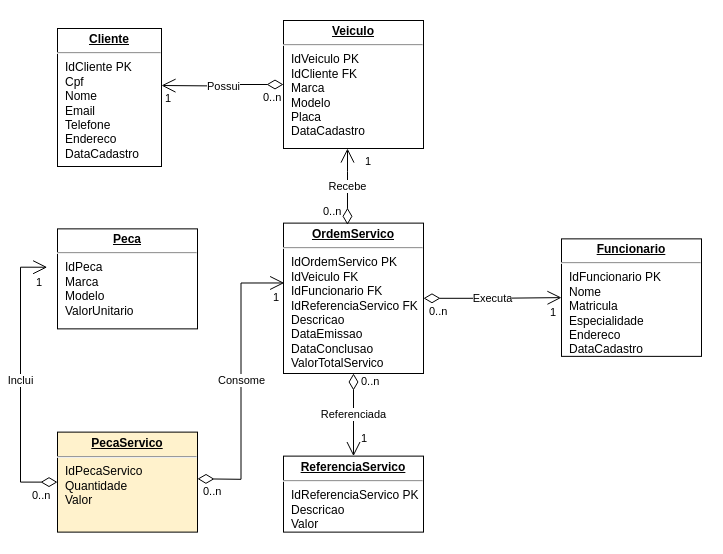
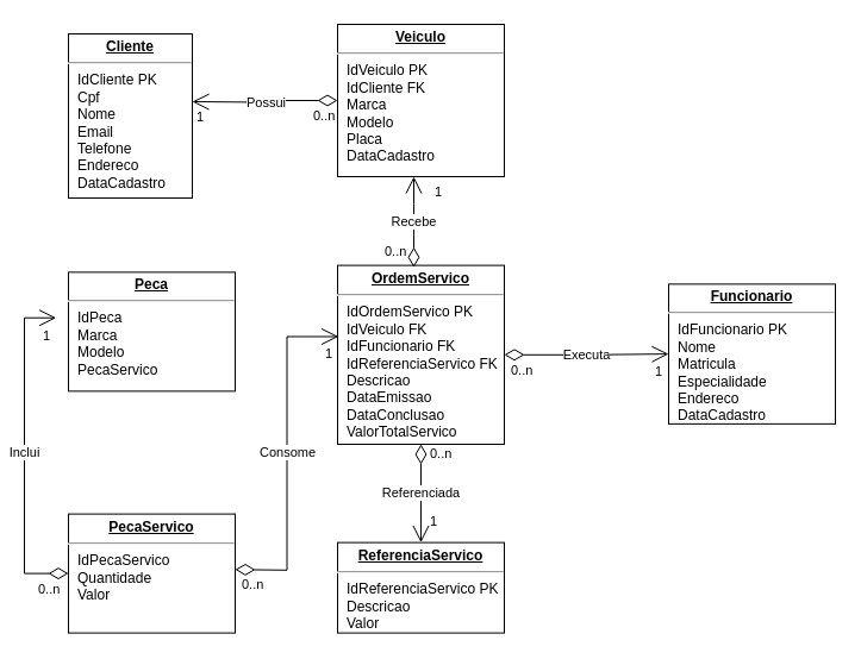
  <mxCell id="0" />
  <mxCell id="1" parent="0" />
  <mxCell id="2" value="&lt;p style=&quot;margin: 0px ; margin-top: 4px ; text-align: center ; text-decoration: underline&quot;&gt;&lt;b&gt;Cliente&lt;/b&gt;&lt;/p&gt;&lt;hr&gt;&lt;p style=&quot;margin: 0px ; margin-left: 8px&quot;&gt;IdCliente PK&lt;/p&gt;&lt;p style=&quot;margin: 0px ; margin-left: 8px&quot;&gt;Cpf&lt;/p&gt;&lt;p style=&quot;margin: 0px ; margin-left: 8px&quot;&gt;Nome&lt;br&gt;Email&lt;/p&gt;&lt;p style=&quot;margin: 0px ; margin-left: 8px&quot;&gt;Telefone&lt;br&gt;&lt;/p&gt;&lt;p style=&quot;margin: 0px ; margin-left: 8px&quot;&gt;Endereco&lt;br&gt;&lt;/p&gt;&lt;p style=&quot;margin: 0px ; margin-left: 8px&quot;&gt;DataCadastro&lt;/p&gt;" style="verticalAlign=top;align=left;overflow=fill;fontSize=12;fontFamily=Helvetica;html=1;rounded=0;shadow=0;comic=0;labelBackgroundColor=none;strokeWidth=1" parent="1" vertex="1"><mxGeometry x="57" y="28" width="104" height="138" as="geometry" /></mxCell>
  <mxCell id="3" value="&lt;p style=&quot;margin: 0px ; margin-top: 4px ; text-align: center ; text-decoration: underline&quot;&gt;&lt;b&gt;Veiculo&lt;/b&gt;&lt;/p&gt;&lt;hr&gt;&lt;p style=&quot;margin: 0px ; margin-left: 8px&quot;&gt;IdVeiculo PK&lt;/p&gt;&lt;p style=&quot;margin: 0px ; margin-left: 8px&quot;&gt;IdCliente FK&lt;/p&gt;&lt;p style=&quot;margin: 0px ; margin-left: 8px&quot;&gt;Marca&lt;/p&gt;&lt;p style=&quot;margin: 0px ; margin-left: 8px&quot;&gt;Modelo&lt;/p&gt;&lt;p style=&quot;margin: 0px ; margin-left: 8px&quot;&gt;Placa&lt;/p&gt;&lt;p style=&quot;margin: 0px ; margin-left: 8px&quot;&gt;DataCadastro&lt;/p&gt;" style="verticalAlign=top;align=left;overflow=fill;fontSize=12;fontFamily=Helvetica;html=1;rounded=0;shadow=0;comic=0;labelBackgroundColor=none;strokeWidth=1" parent="1" vertex="1"><mxGeometry x="283" y="20" width="140" height="128" as="geometry" /></mxCell>
  <mxCell id="4" value="&lt;p style=&quot;margin: 0px ; margin-top: 4px ; text-align: center ; text-decoration: underline&quot;&gt;&lt;b&gt;OrdemServico&lt;/b&gt;&lt;/p&gt;&lt;hr&gt;&lt;p style=&quot;margin: 0px ; margin-left: 8px&quot;&gt;IdOrdemServico PK&lt;/p&gt;&lt;p style=&quot;margin: 0px ; margin-left: 8px&quot;&gt;IdVeiculo FK&lt;/p&gt;&lt;p style=&quot;margin: 0px ; margin-left: 8px&quot;&gt;IdFuncionario FK&lt;/p&gt;&lt;p style=&quot;margin: 0px ; margin-left: 8px&quot;&gt;IdReferenciaServico FK&lt;/p&gt;&lt;p style=&quot;margin: 0px ; margin-left: 8px&quot;&gt;Descricao&lt;/p&gt;&lt;p style=&quot;margin: 0px ; margin-left: 8px&quot;&gt;DataEmissao&lt;/p&gt;&lt;p style=&quot;margin: 0px ; margin-left: 8px&quot;&gt;DataConclusao&lt;/p&gt;&lt;p style=&quot;margin: 0px ; margin-left: 8px&quot;&gt;ValorTotalServico&lt;/p&gt;&lt;p style=&quot;margin: 0px ; margin-left: 8px&quot;&gt;&lt;br&gt;&lt;/p&gt;" style="verticalAlign=top;align=left;overflow=fill;fontSize=12;fontFamily=Helvetica;html=1;rounded=0;shadow=0;comic=0;labelBackgroundColor=none;strokeWidth=1" parent="1" vertex="1"><mxGeometry x="283" y="222.62" width="140" height="150.38" as="geometry" /></mxCell>
  <mxCell id="5" value="&lt;p style=&quot;margin: 0px ; margin-top: 4px ; text-align: center ; text-decoration: underline&quot;&gt;&lt;b&gt;Funcionario&lt;/b&gt;&lt;/p&gt;&lt;hr&gt;&lt;p style=&quot;margin: 0px ; margin-left: 8px&quot;&gt;IdFuncionario PK&lt;/p&gt;&lt;p style=&quot;margin: 0px ; margin-left: 8px&quot;&gt;Nome&lt;/p&gt;&lt;p style=&quot;margin: 0px ; margin-left: 8px&quot;&gt;Matricula&lt;/p&gt;&lt;p style=&quot;margin: 0px ; margin-left: 8px&quot;&gt;Especialidade&lt;/p&gt;&lt;p style=&quot;margin: 0px ; margin-left: 8px&quot;&gt;Endereco&lt;/p&gt;&lt;p style=&quot;margin: 0px ; margin-left: 8px&quot;&gt;DataCadastro&lt;/p&gt;" style="verticalAlign=top;align=left;overflow=fill;fontSize=12;fontFamily=Helvetica;html=1;rounded=0;shadow=0;comic=0;labelBackgroundColor=none;strokeWidth=1" parent="1" vertex="1"><mxGeometry x="561" y="238.37" width="140" height="117.5" as="geometry" /></mxCell>
  <mxCell id="6" value="&lt;p style=&quot;margin: 0px ; margin-top: 4px ; text-align: center ; text-decoration: underline&quot;&gt;&lt;b&gt;ReferenciaServico&lt;/b&gt;&lt;/p&gt;&lt;hr&gt;&lt;p style=&quot;margin: 0px ; margin-left: 8px&quot;&gt;IdReferenciaServico PK&lt;br&gt;Descricao&lt;/p&gt;&lt;p style=&quot;margin: 0px ; margin-left: 8px&quot;&gt;Valor&lt;/p&gt;" style="verticalAlign=top;align=left;overflow=fill;fontSize=12;fontFamily=Helvetica;html=1;rounded=0;shadow=0;comic=0;labelBackgroundColor=none;strokeWidth=1" parent="1" vertex="1"><mxGeometry x="283" y="455.62" width="140" height="76" as="geometry" /></mxCell>
- <mxCell id="7" value="&lt;p style=&quot;margin: 0px ; margin-top: 4px ; text-align: center ; text-decoration: underline&quot;&gt;&lt;b&gt;Peca&lt;/b&gt;&lt;/p&gt;&lt;hr&gt;&lt;p style=&quot;margin: 0px ; margin-left: 8px&quot;&gt;IdPeca&lt;/p&gt;&lt;p style=&quot;margin: 0px ; margin-left: 8px&quot;&gt;Marca&lt;/p&gt;&lt;p style=&quot;margin: 0px ; margin-left: 8px&quot;&gt;Modelo&lt;/p&gt;&lt;p style=&quot;margin: 0px ; margin-left: 8px&quot;&gt;ValorUnitario&lt;/p&gt;" style="verticalAlign=top;align=left;overflow=fill;fontSize=12;fontFamily=Helvetica;html=1;rounded=0;shadow=0;comic=0;labelBackgroundColor=none;strokeWidth=1" parent="1" vertex="1"><mxGeometry x="57" y="228.37" width="140" height="100" as="geometry" /></mxCell>
+ <mxCell id="7" value="&lt;p style=&quot;margin: 0px ; margin-top: 4px ; text-align: center ; text-decoration: underline&quot;&gt;&lt;b&gt;Peca&lt;/b&gt;&lt;/p&gt;&lt;hr&gt;&lt;p style=&quot;margin: 0px ; margin-left: 8px&quot;&gt;IdPeca&lt;/p&gt;&lt;p style=&quot;margin: 0px ; margin-left: 8px&quot;&gt;Marca&lt;/p&gt;&lt;p style=&quot;margin: 0px ; margin-left: 8px&quot;&gt;Modelo&lt;/p&gt;&lt;p style=&quot;margin: 0px ; margin-left: 8px&quot;&gt;PecaServico&lt;/p&gt;" style="verticalAlign=top;align=left;overflow=fill;fontSize=12;fontFamily=Helvetica;html=1;rounded=0;shadow=0;comic=0;labelBackgroundColor=none;strokeWidth=1" parent="1" vertex="1"><mxGeometry x="57" y="228.37" width="140" height="100" as="geometry" /></mxCell>
  <mxCell id="8" value="Possui" style="endArrow=open;html=1;endSize=12;startArrow=diamondThin;startSize=14;startFill=0;edgeStyle=orthogonalEdgeStyle;rounded=0;exitX=0;exitY=0.5;exitDx=0;exitDy=0;" edge="1" parent="1" source="3"><mxGeometry relative="1" as="geometry"><mxPoint x="274.984" y="88" as="sourcePoint" /><mxPoint x="161" y="85" as="targetPoint" /></mxGeometry></mxCell>
  <mxCell id="9" value="0..n" style="edgeLabel;resizable=0;html=1;align=left;verticalAlign=top;" connectable="0" vertex="1" parent="8"><mxGeometry x="-1" relative="1" as="geometry"><mxPoint x="-22" as="offset" /></mxGeometry></mxCell>
  <mxCell id="10" value="1" style="edgeLabel;resizable=0;html=1;align=right;verticalAlign=top;" connectable="0" vertex="1" parent="8"><mxGeometry x="1" relative="1" as="geometry"><mxPoint x="10" as="offset" /></mxGeometry></mxCell>
  <mxCell id="11" value="Recebe" style="endArrow=open;html=1;endSize=12;startArrow=diamondThin;startSize=14;startFill=0;edgeStyle=orthogonalEdgeStyle;rounded=0;exitX=0.457;exitY=0.011;exitDx=0;exitDy=0;exitPerimeter=0;" edge="1" parent="1" source="4" target="3"><mxGeometry relative="1" as="geometry"><mxPoint x="462" y="150.5" as="sourcePoint" /><mxPoint x="481" y="151" as="targetPoint" /><Array as="points"><mxPoint x="347" y="171" /><mxPoint x="347" y="171" /></Array></mxGeometry></mxCell>
  <mxCell id="12" value="0..n" style="edgeLabel;resizable=0;html=1;align=left;verticalAlign=top;" connectable="0" vertex="1" parent="11"><mxGeometry x="-1" relative="1" as="geometry"><mxPoint x="-26" y="-26" as="offset" /></mxGeometry></mxCell>
  <mxCell id="13" value="1" style="edgeLabel;resizable=0;html=1;align=right;verticalAlign=top;" connectable="0" vertex="1" parent="11"><mxGeometry x="1" relative="1" as="geometry"><mxPoint x="24" as="offset" /></mxGeometry></mxCell>
  <mxCell id="14" value="Executa" style="endArrow=open;html=1;endSize=12;startArrow=diamondThin;startSize=14;startFill=0;edgeStyle=orthogonalEdgeStyle;rounded=0;exitX=1;exitY=0.5;exitDx=0;exitDy=0;entryX=0;entryY=0.5;entryDx=0;entryDy=0;" edge="1" parent="1" source="4" target="5"><mxGeometry relative="1" as="geometry"><mxPoint x="542" y="274.37" as="sourcePoint" /><mxPoint x="501" y="190.62" as="targetPoint" /></mxGeometry></mxCell>
  <mxCell id="15" value="0..n" style="edgeLabel;resizable=0;html=1;align=left;verticalAlign=top;" connectable="0" vertex="1" parent="14"><mxGeometry x="-1" relative="1" as="geometry"><mxPoint x="4" as="offset" /></mxGeometry></mxCell>
  <mxCell id="16" value="1" style="edgeLabel;resizable=0;html=1;align=right;verticalAlign=top;" connectable="0" vertex="1" parent="14"><mxGeometry x="1" relative="1" as="geometry"><mxPoint x="-5" y="2" as="offset" /></mxGeometry></mxCell>
- <mxCell id="17" value="&lt;p style=&quot;margin: 0px ; margin-top: 4px ; text-align: center ; text-decoration: underline&quot;&gt;&lt;b&gt;PecaServico&lt;/b&gt;&lt;/p&gt;&lt;hr&gt;&lt;p style=&quot;margin: 0px ; margin-left: 8px&quot;&gt;IdPecaServico&lt;/p&gt;&lt;p style=&quot;margin: 0px ; margin-left: 8px&quot;&gt;Quantidade&lt;/p&gt;&lt;p style=&quot;margin: 0px ; margin-left: 8px&quot;&gt;Valor&lt;/p&gt;" style="verticalAlign=top;align=left;overflow=fill;fontSize=12;fontFamily=Helvetica;html=1;rounded=0;shadow=0;comic=0;labelBackgroundColor=none;strokeWidth=1;fillColor=#fff2cc;" vertex="1" parent="1"><mxGeometry x="57" y="431.62" width="140" height="100" as="geometry" /></mxCell>
+ <mxCell id="17" value="&lt;p style=&quot;margin: 0px ; margin-top: 4px ; text-align: center ; text-decoration: underline&quot;&gt;&lt;b&gt;PecaServico&lt;/b&gt;&lt;/p&gt;&lt;hr&gt;&lt;p style=&quot;margin: 0px ; margin-left: 8px&quot;&gt;IdPecaServico&lt;/p&gt;&lt;p style=&quot;margin: 0px ; margin-left: 8px&quot;&gt;Quantidade&lt;/p&gt;&lt;p style=&quot;margin: 0px ; margin-left: 8px&quot;&gt;Valor&lt;/p&gt;" style="verticalAlign=top;align=left;overflow=fill;fontSize=12;fontFamily=Helvetica;html=1;rounded=0;shadow=0;comic=0;labelBackgroundColor=none;strokeWidth=1" vertex="1" parent="1"><mxGeometry x="57" y="431.62" width="140" height="100" as="geometry" /></mxCell>
  <mxCell id="18" value="Consome" style="endArrow=open;html=1;endSize=12;startArrow=diamondThin;startSize=14;startFill=0;edgeStyle=orthogonalEdgeStyle;rounded=0;exitX=1;exitY=0.5;exitDx=0;exitDy=0;entryX=0.005;entryY=0.398;entryDx=0;entryDy=0;entryPerimeter=0;" edge="1" parent="1" target="4"><mxGeometry relative="1" as="geometry"><mxPoint x="197" y="478.31" as="sourcePoint" /><mxPoint x="335" y="476.62" as="targetPoint" /></mxGeometry></mxCell>
  <mxCell id="19" value="0..n" style="edgeLabel;resizable=0;html=1;align=left;verticalAlign=top;" connectable="0" vertex="1" parent="18"><mxGeometry x="-1" relative="1" as="geometry"><mxPoint x="4" as="offset" /></mxGeometry></mxCell>
  <mxCell id="20" value="1" style="edgeLabel;resizable=0;html=1;align=right;verticalAlign=top;" connectable="0" vertex="1" parent="18"><mxGeometry x="1" relative="1" as="geometry"><mxPoint x="-5" y="2" as="offset" /></mxGeometry></mxCell>
  <mxCell id="21" value="Inclui" style="endArrow=open;html=1;endSize=12;startArrow=diamondThin;startSize=14;startFill=0;edgeStyle=orthogonalEdgeStyle;rounded=0;exitX=0;exitY=0.5;exitDx=0;exitDy=0;entryX=0.005;entryY=0.398;entryDx=0;entryDy=0;entryPerimeter=0;" edge="1" parent="1" source="17"><mxGeometry relative="1" as="geometry"><mxPoint x="-40" y="455.58" as="sourcePoint" /><mxPoint x="46.7" y="266.721" as="targetPoint" /><Array as="points"><mxPoint x="20" y="482" /><mxPoint x="20" y="267" /></Array></mxGeometry></mxCell>
  <mxCell id="22" value="0..n" style="edgeLabel;resizable=0;html=1;align=left;verticalAlign=top;" connectable="0" vertex="1" parent="21"><mxGeometry x="-1" relative="1" as="geometry"><mxPoint x="-27" as="offset" /></mxGeometry></mxCell>
  <mxCell id="23" value="1" style="edgeLabel;resizable=0;html=1;align=right;verticalAlign=top;" connectable="0" vertex="1" parent="21"><mxGeometry x="1" relative="1" as="geometry"><mxPoint x="-5" y="2" as="offset" /></mxGeometry></mxCell>
  <mxCell id="24" value="Referenciada" style="endArrow=open;html=1;endSize=12;startArrow=diamondThin;startSize=14;startFill=0;edgeStyle=orthogonalEdgeStyle;rounded=0;exitX=0.5;exitY=1;exitDx=0;exitDy=0;entryX=0.5;entryY=0;entryDx=0;entryDy=0;" edge="1" parent="1" source="4" target="6"><mxGeometry relative="1" as="geometry"><mxPoint x="490" y="445" as="sourcePoint" /><mxPoint x="290" y="446" as="targetPoint" /><Array as="points" /></mxGeometry></mxCell>
  <mxCell id="25" value="0..n" style="edgeLabel;resizable=0;html=1;align=left;verticalAlign=top;" connectable="0" vertex="1" parent="1"><mxGeometry x="359" y="367.81" as="geometry" /></mxCell>
  <mxCell id="26" value="1" style="edgeLabel;resizable=0;html=1;align=right;verticalAlign=top;" connectable="0" vertex="1" parent="1"><mxGeometry x="366.529" y="425.12" as="geometry" /></mxCell>
